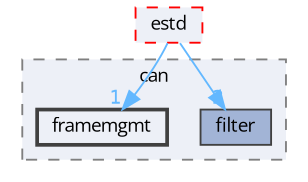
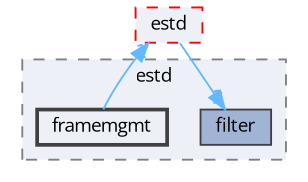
  digraph {
    compound=true
    fontname="Open Sans"
    node [color=grey25 fillcolor="#edf0f7" fontname="Open Sans" fontsize=10 shape=box]
    edge [color=steelblue1 fontcolor=steelblue1 fontname="Open Sans" fontsize=10 labeldistance=1.5 labelfontname=Helvetica labelfontsize=10]
    n1 [fillcolor="#a2b4d6" height=0.2 label=filter style=filled width=0.4]
    n2 [height=0.2 label=framemgmt style="filled,bold" width=0.4]
    n3 [color=red height=0.2 label=estd style="filled,dashed" width=0.4]
    subgraph cluster_1 {
      bgcolor="#edf0f7"
      fontsize=10
-     label=can
+     label=estd
      pencolor=grey50
      style="filled,dashed"
      n1
      n2
    }
-   n3 -> n2 [headlabel=1]
+   n2 -> n3 [headlabel=1]
    n3 -> n1 [headlabel=2]
  }
